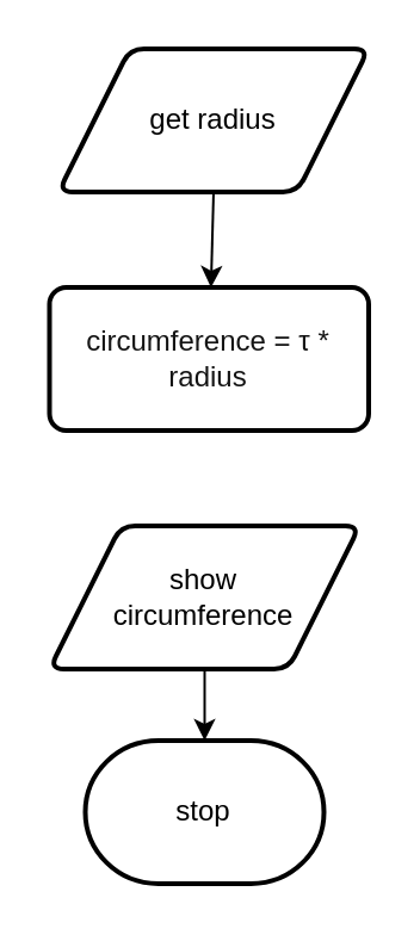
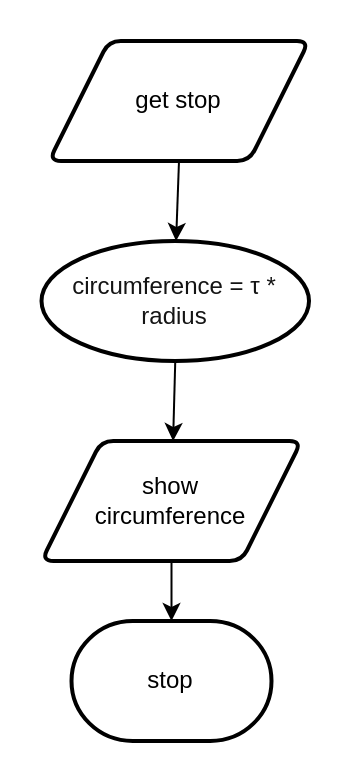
  <mxCell id="0" />
  <mxCell id="1" parent="0" />
  <mxCell id="2" style="edgeStyle=none;html=1;exitX=0.5;exitY=1;exitDx=0;exitDy=0;" edge="1" parent="1" source="3" target="5"><mxGeometry relative="1" as="geometry" /></mxCell>
- <mxCell id="3" value="get radius" style="shape=parallelogram;html=1;strokeWidth=2;perimeter=parallelogramPerimeter;whiteSpace=wrap;rounded=1;arcSize=12;size=0.23;" vertex="1" parent="1"><mxGeometry x="24" y="20" width="130" height="60" as="geometry" /></mxCell>
- <mxCell id="5" value="&lt;font color=&quot;#141414&quot;&gt;circumferenc&lt;font&gt;e =&amp;nbsp;&lt;span style=&quot;text-align: left&quot;&gt;τ * radius&lt;/span&gt;&lt;/font&gt;&lt;/font&gt;" style="rounded=1;whiteSpace=wrap;html=1;absoluteArcSize=1;arcSize=14;strokeWidth=2;" vertex="1" parent="1"><mxGeometry x="20.25" y="120" width="133.75" height="60" as="geometry" /></mxCell>
+ <mxCell id="3" value="get stop" style="shape=parallelogram;html=1;strokeWidth=2;perimeter=parallelogramPerimeter;whiteSpace=wrap;rounded=1;arcSize=12;size=0.23;" vertex="1" parent="1"><mxGeometry x="24" y="20" width="130" height="60" as="geometry" /></mxCell>
+ <mxCell id="4" style="edgeStyle=none;html=1;exitX=0.5;exitY=1;exitDx=0;exitDy=0;" edge="1" parent="1" source="5" target="7"><mxGeometry relative="1" as="geometry" /></mxCell>
+ <mxCell id="5" value="&lt;font color=&quot;#141414&quot;&gt;circumferenc&lt;font&gt;e =&amp;nbsp;&lt;span style=&quot;text-align: left&quot;&gt;τ * radius&lt;/span&gt;&lt;/font&gt;&lt;/font&gt;" style="ellipse;whiteSpace=wrap;html=1;absoluteArcSize=1;arcSize=14;strokeWidth=2;" vertex="1" parent="1"><mxGeometry x="20.25" y="120" width="133.75" height="60" as="geometry" /></mxCell>
  <mxCell id="6" style="edgeStyle=none;html=1;exitX=0.5;exitY=1;exitDx=0;exitDy=0;" edge="1" parent="1" source="7" target="8"><mxGeometry relative="1" as="geometry" /></mxCell>
  <mxCell id="7" value="show &lt;br&gt;circumference" style="shape=parallelogram;html=1;strokeWidth=2;perimeter=parallelogramPerimeter;whiteSpace=wrap;rounded=1;arcSize=12;size=0.23;" vertex="1" parent="1"><mxGeometry x="20.25" y="220" width="130" height="60" as="geometry" /></mxCell>
  <mxCell id="8" value="stop" style="strokeWidth=2;html=1;shape=mxgraph.flowchart.terminator;whiteSpace=wrap;" vertex="1" parent="1"><mxGeometry x="35.25" y="310" width="100" height="60" as="geometry" /></mxCell>
